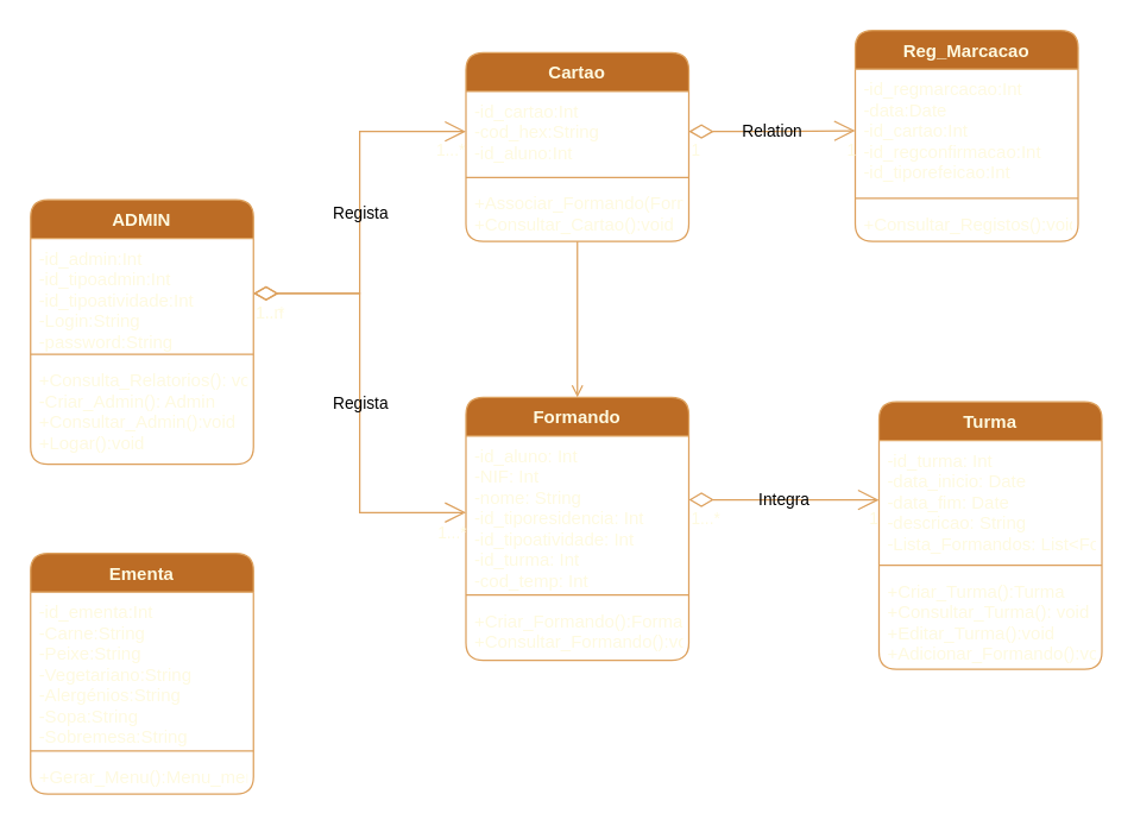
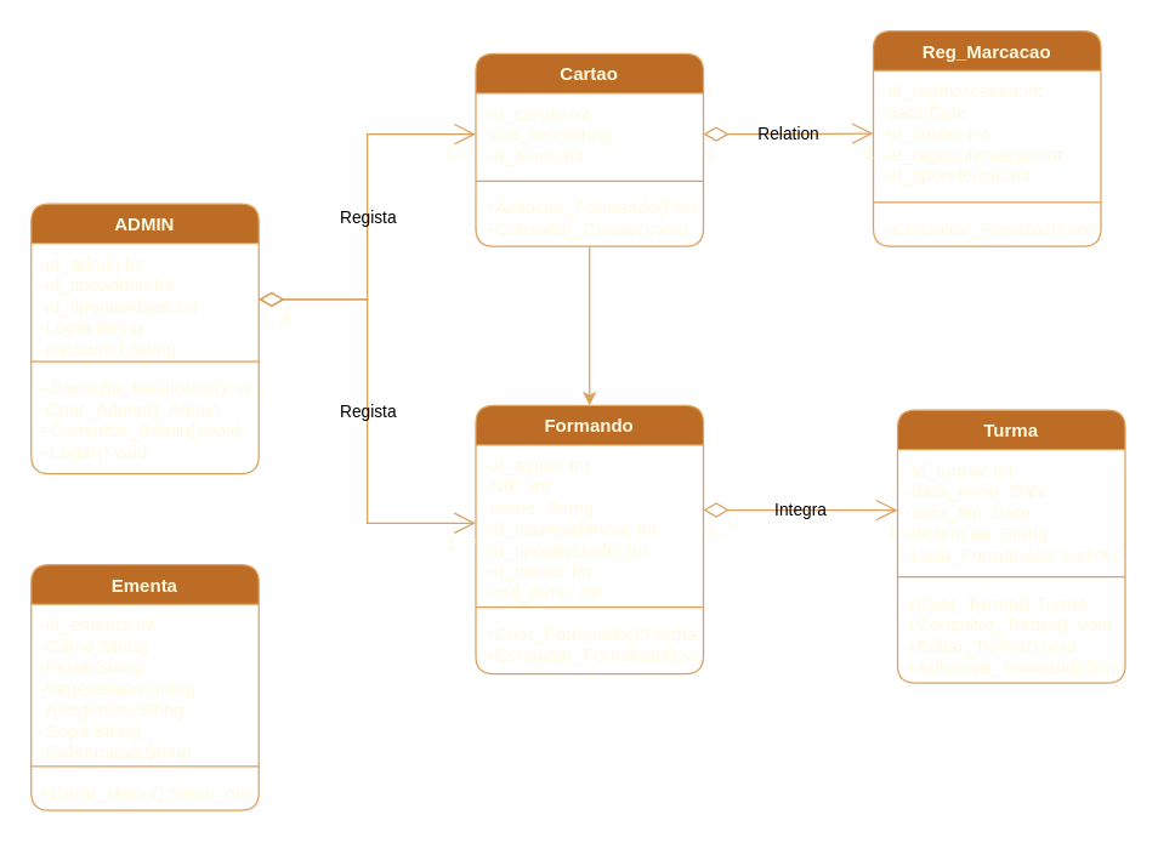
  <mxCell id="0" />
  <mxCell id="1" parent="0" />
  <mxCell id="2" value="Formando" style="swimlane;fontStyle=1;align=center;verticalAlign=top;childLayout=stackLayout;horizontal=1;startSize=26;horizontalStack=0;resizeParent=1;resizeParentMax=0;resizeLast=0;collapsible=1;marginBottom=0;rotation=0;labelBackgroundColor=none;fillColor=#BC6C25;strokeColor=#DDA15E;fontColor=#FEFAE0;rounded=1;" parent="1" vertex="1"><mxGeometry x="313" y="267" width="150" height="177" as="geometry" /></mxCell>
  <mxCell id="3" value="-id_aluno: Int&#10;-NIF: Int&#10;-nome: String&#10;-id_tiporesidencia: Int&#10;-id_tipoatividade: Int&#10;-id_turma: Int&#10;-cod_temp: Int&#10;" style="text;strokeColor=none;fillColor=none;align=left;verticalAlign=top;spacingLeft=4;spacingRight=4;overflow=hidden;rotatable=0;points=[[0,0.5],[1,0.5]];portConstraint=eastwest;labelBackgroundColor=none;fontColor=#FEFAE0;rounded=1;" parent="2" vertex="1"><mxGeometry y="26" width="150" height="103" as="geometry" /></mxCell>
  <mxCell id="4" value="" style="line;strokeWidth=1;fillColor=none;align=left;verticalAlign=middle;spacingTop=-1;spacingLeft=3;spacingRight=3;rotatable=0;labelPosition=right;points=[];portConstraint=eastwest;strokeColor=#DDA15E;labelBackgroundColor=none;fontColor=#FEFAE0;rounded=1;" parent="2" vertex="1"><mxGeometry y="129" width="150" height="8" as="geometry" /></mxCell>
  <mxCell id="5" value="+Criar_Formando():Formando&#10;+Consultar_Formando():void&#10;" style="text;strokeColor=none;fillColor=none;align=left;verticalAlign=top;spacingLeft=4;spacingRight=4;overflow=hidden;rotatable=0;points=[[0,0.5],[1,0.5]];portConstraint=eastwest;labelBackgroundColor=none;fontColor=#FEFAE0;rounded=1;" parent="2" vertex="1"><mxGeometry y="137" width="150" height="40" as="geometry" /></mxCell>
  <mxCell id="6" value="ADMIN" style="swimlane;fontStyle=1;align=center;verticalAlign=top;childLayout=stackLayout;horizontal=1;startSize=26;horizontalStack=0;resizeParent=1;resizeParentMax=0;resizeLast=0;collapsible=1;marginBottom=0;rotation=0;fillColor=#BC6C25;fontColor=#FEFAE0;strokeColor=#DDA15E;labelBackgroundColor=none;rounded=1;" parent="1" vertex="1"><mxGeometry x="20" y="134" width="150" height="178" as="geometry" /></mxCell>
  <mxCell id="7" value="-id_admin:Int&#10;-id_tipoadmin:Int&#10;-id_tipoatividade:Int&#10;-Login:String&#10;-password:String" style="text;strokeColor=none;fillColor=none;align=left;verticalAlign=top;spacingLeft=4;spacingRight=4;overflow=hidden;rotatable=0;points=[[0,0.5],[1,0.5]];portConstraint=eastwest;labelBackgroundColor=none;fontColor=#FEFAE0;rounded=1;" parent="6" vertex="1"><mxGeometry y="26" width="150" height="74" as="geometry" /></mxCell>
  <mxCell id="8" value="" style="line;strokeWidth=1;fillColor=none;align=left;verticalAlign=middle;spacingTop=-1;spacingLeft=3;spacingRight=3;rotatable=0;labelPosition=right;points=[];portConstraint=eastwest;strokeColor=#DDA15E;labelBackgroundColor=none;fontColor=#FEFAE0;rounded=1;" parent="6" vertex="1"><mxGeometry y="100" width="150" height="8" as="geometry" /></mxCell>
  <mxCell id="9" value="+Consulta_Relatorios(): void&#10;-Criar_Admin(): Admin&#10;+Consultar_Admin():void&#10;+Logar():void" style="text;strokeColor=none;fillColor=none;align=left;verticalAlign=top;spacingLeft=4;spacingRight=4;overflow=hidden;rotatable=0;points=[[0,0.5],[1,0.5]];portConstraint=eastwest;labelBackgroundColor=none;fontColor=#FEFAE0;rounded=1;" parent="6" vertex="1"><mxGeometry y="108" width="150" height="70" as="geometry" /></mxCell>
  <mxCell id="10" value="Ementa" style="swimlane;fontStyle=1;align=center;verticalAlign=top;childLayout=stackLayout;horizontal=1;startSize=26;horizontalStack=0;resizeParent=1;resizeParentMax=0;resizeLast=0;collapsible=1;marginBottom=0;rotation=0;glass=0;rounded=1;shadow=0;labelBackgroundColor=none;fillColor=#BC6C25;strokeColor=#DDA15E;fontColor=#FEFAE0;" parent="1" vertex="1"><mxGeometry x="20" y="372" width="150" height="162" as="geometry" /></mxCell>
  <mxCell id="11" value="-id_ementa:Int&#10;-Carne:String&#10;-Peixe:String&#10;-Vegetariano:String&#10;-Alergénios:String&#10;-Sopa:String&#10;-Sobremesa:String" style="text;strokeColor=none;fillColor=none;align=left;verticalAlign=top;spacingLeft=4;spacingRight=4;overflow=hidden;rotatable=0;points=[[0,0.5],[1,0.5]];portConstraint=eastwest;labelBackgroundColor=none;fontColor=#FEFAE0;rounded=1;" parent="10" vertex="1"><mxGeometry y="26" width="150" height="103" as="geometry" /></mxCell>
  <mxCell id="12" value="" style="line;strokeWidth=1;fillColor=none;align=left;verticalAlign=middle;spacingTop=-1;spacingLeft=3;spacingRight=3;rotatable=0;labelPosition=right;points=[];portConstraint=eastwest;strokeColor=#DDA15E;labelBackgroundColor=none;fontColor=#FEFAE0;rounded=1;" parent="10" vertex="1"><mxGeometry y="129" width="150" height="8" as="geometry" /></mxCell>
  <mxCell id="13" value="+Gerar_Menu():Menu_mensal" style="text;strokeColor=none;fillColor=none;align=left;verticalAlign=top;spacingLeft=4;spacingRight=4;overflow=hidden;rotatable=0;points=[[0,0.5],[1,0.5]];portConstraint=eastwest;labelBackgroundColor=none;fontColor=#FEFAE0;rounded=1;" parent="10" vertex="1"><mxGeometry y="137" width="150" height="25" as="geometry" /></mxCell>
  <mxCell id="14" value="Turma" style="swimlane;fontStyle=1;align=center;verticalAlign=top;childLayout=stackLayout;horizontal=1;startSize=26;horizontalStack=0;resizeParent=1;resizeParentMax=0;resizeLast=0;collapsible=1;marginBottom=0;rotation=0;labelBackgroundColor=none;fillColor=#BC6C25;strokeColor=#DDA15E;fontColor=#FEFAE0;rounded=1;" parent="1" vertex="1"><mxGeometry x="591" y="270" width="150" height="180" as="geometry" /></mxCell>
  <mxCell id="15" value="-id_turma: Int&#10;-data_inicio: Date&#10;-data_fim: Date&#10;-descricao: String&#10;-Lista_Formandos: List&lt;Formando&gt;" style="text;strokeColor=none;fillColor=none;align=left;verticalAlign=top;spacingLeft=4;spacingRight=4;overflow=hidden;rotatable=0;points=[[0,0.5],[1,0.5]];portConstraint=eastwest;labelBackgroundColor=none;fontColor=#FEFAE0;rounded=1;" parent="14" vertex="1"><mxGeometry y="26" width="150" height="80" as="geometry" /></mxCell>
  <mxCell id="16" value="" style="line;strokeWidth=1;fillColor=none;align=left;verticalAlign=middle;spacingTop=-1;spacingLeft=3;spacingRight=3;rotatable=0;labelPosition=right;points=[];portConstraint=eastwest;strokeColor=#DDA15E;labelBackgroundColor=none;fontColor=#FEFAE0;rounded=1;" parent="14" vertex="1"><mxGeometry y="106" width="150" height="8" as="geometry" /></mxCell>
  <mxCell id="17" value="+Criar_Turma():Turma&#10;+Consultar_Turma(): void&#10;+Editar_Turma():void&#10;+Adicionar_Formando():void" style="text;strokeColor=none;fillColor=none;align=left;verticalAlign=top;spacingLeft=4;spacingRight=4;overflow=hidden;rotatable=0;points=[[0,0.5],[1,0.5]];portConstraint=eastwest;labelBackgroundColor=none;fontColor=#FEFAE0;rounded=1;" parent="14" vertex="1"><mxGeometry y="114" width="150" height="66" as="geometry" /></mxCell>
- <mxCell id="18" style="edgeStyle=orthogonalEdgeStyle;rounded=0;orthogonalLoop=1;jettySize=auto;html=1;labelBackgroundColor=none;strokeColor=#DDA15E;fontColor=default;endArrow=open;" edge="1" parent="1" source="19" target="2"><mxGeometry relative="1" as="geometry" /></mxCell>
+ <mxCell id="18" style="edgeStyle=orthogonalEdgeStyle;rounded=0;orthogonalLoop=1;jettySize=auto;html=1;labelBackgroundColor=none;strokeColor=#DDA15E;fontColor=default;" edge="1" parent="1" source="19" target="2"><mxGeometry relative="1" as="geometry" /></mxCell>
  <mxCell id="19" value="Cartao" style="swimlane;fontStyle=1;align=center;verticalAlign=top;childLayout=stackLayout;horizontal=1;startSize=26;horizontalStack=0;resizeParent=1;resizeParentMax=0;resizeLast=0;collapsible=1;marginBottom=0;rotation=0;labelBackgroundColor=none;fillColor=#BC6C25;strokeColor=#DDA15E;fontColor=#FEFAE0;rounded=1;" parent="1" vertex="1"><mxGeometry x="313" y="35" width="150" height="127" as="geometry" /></mxCell>
  <mxCell id="20" value="-id_cartao:Int&#10;-cod_hex:String&#10;-id_aluno:Int" style="text;strokeColor=none;fillColor=none;align=left;verticalAlign=top;spacingLeft=4;spacingRight=4;overflow=hidden;rotatable=0;points=[[0,0.5],[1,0.5]];portConstraint=eastwest;labelBackgroundColor=none;fontColor=#FEFAE0;rounded=1;" parent="19" vertex="1"><mxGeometry y="26" width="150" height="54" as="geometry" /></mxCell>
  <mxCell id="21" value="" style="line;strokeWidth=1;fillColor=none;align=left;verticalAlign=middle;spacingTop=-1;spacingLeft=3;spacingRight=3;rotatable=0;labelPosition=right;points=[];portConstraint=eastwest;strokeColor=#DDA15E;labelBackgroundColor=none;fontColor=#FEFAE0;rounded=1;" parent="19" vertex="1"><mxGeometry y="80" width="150" height="8" as="geometry" /></mxCell>
  <mxCell id="22" value="+Associar_Formando(Formando):void&#10;+Consultar_Cartao():void" style="text;strokeColor=none;fillColor=none;align=left;verticalAlign=top;spacingLeft=4;spacingRight=4;overflow=hidden;rotatable=0;points=[[0,0.5],[1,0.5]];portConstraint=eastwest;labelBackgroundColor=none;fontColor=#FEFAE0;rounded=1;" parent="19" vertex="1"><mxGeometry y="88" width="150" height="39" as="geometry" /></mxCell>
  <mxCell id="23" value="Reg_Marcacao" style="swimlane;fontStyle=1;align=center;verticalAlign=top;childLayout=stackLayout;horizontal=1;startSize=26;horizontalStack=0;resizeParent=1;resizeParentMax=0;resizeLast=0;collapsible=1;marginBottom=0;rotation=0;labelBackgroundColor=none;fillColor=#BC6C25;strokeColor=#DDA15E;fontColor=#FEFAE0;rounded=1;" parent="1" vertex="1"><mxGeometry x="575" y="20" width="150" height="142" as="geometry" /></mxCell>
  <mxCell id="24" value="-id_regmarcacao:Int&#10;-data:Date&#10;-id_cartao:Int&#10;-id_regconfirmacao:Int&#10;-id_tiporefeicao:Int" style="text;strokeColor=none;fillColor=none;align=left;verticalAlign=top;spacingLeft=4;spacingRight=4;overflow=hidden;rotatable=0;points=[[0,0.5],[1,0.5]];portConstraint=eastwest;labelBackgroundColor=none;fontColor=#FEFAE0;rounded=1;" parent="23" vertex="1"><mxGeometry y="26" width="150" height="83" as="geometry" /></mxCell>
  <mxCell id="25" value="" style="line;strokeWidth=1;fillColor=none;align=left;verticalAlign=middle;spacingTop=-1;spacingLeft=3;spacingRight=3;rotatable=0;labelPosition=right;points=[];portConstraint=eastwest;strokeColor=#DDA15E;labelBackgroundColor=none;fontColor=#FEFAE0;rounded=1;" parent="23" vertex="1"><mxGeometry y="109" width="150" height="8" as="geometry" /></mxCell>
  <mxCell id="26" value="+Consultar_Registos():void" style="text;strokeColor=none;fillColor=none;align=left;verticalAlign=top;spacingLeft=4;spacingRight=4;overflow=hidden;rotatable=0;points=[[0,0.5],[1,0.5]];portConstraint=eastwest;labelBackgroundColor=none;fontColor=#FEFAE0;rounded=1;" parent="23" vertex="1"><mxGeometry y="117" width="150" height="25" as="geometry" /></mxCell>
  <mxCell id="27" value="Integra" style="endArrow=open;html=1;endSize=12;startArrow=diamondThin;startSize=14;startFill=0;edgeStyle=orthogonalEdgeStyle;rounded=0;exitX=1;exitY=0.417;exitDx=0;exitDy=0;exitPerimeter=0;entryX=0;entryY=0.5;entryDx=0;entryDy=0;labelBackgroundColor=none;strokeColor=#DDA15E;fontColor=default;" edge="1" parent="1" source="3" target="15"><mxGeometry relative="1" as="geometry"><mxPoint x="446" y="336" as="sourcePoint" /><mxPoint x="606" y="336" as="targetPoint" /></mxGeometry></mxCell>
  <mxCell id="28" value="1...*" style="edgeLabel;resizable=0;html=1;align=left;verticalAlign=top;labelBackgroundColor=none;fontColor=#FEFAE0;" connectable="0" vertex="1" parent="27"><mxGeometry x="-1" relative="1" as="geometry" /></mxCell>
  <mxCell id="29" value="1" style="edgeLabel;resizable=0;html=1;align=right;verticalAlign=top;labelBackgroundColor=none;fontColor=#FEFAE0;" connectable="0" vertex="1" parent="27"><mxGeometry x="1" relative="1" as="geometry" /></mxCell>
  <mxCell id="30" value="Regista" style="endArrow=open;html=1;endSize=12;startArrow=diamondThin;startSize=14;startFill=0;edgeStyle=orthogonalEdgeStyle;rounded=0;labelBackgroundColor=none;strokeColor=#DDA15E;fontColor=default;" edge="1" parent="1" source="7" target="20"><mxGeometry relative="1" as="geometry"><mxPoint x="194" y="240.941" as="sourcePoint" /><mxPoint x="322" y="240.99" as="targetPoint" /></mxGeometry></mxCell>
  <mxCell id="31" value="1..n" style="edgeLabel;resizable=0;html=1;align=left;verticalAlign=top;labelBackgroundColor=none;fontColor=#FEFAE0;" connectable="0" vertex="1" parent="30"><mxGeometry x="-1" relative="1" as="geometry" /></mxCell>
  <mxCell id="32" value="1...*" style="edgeLabel;resizable=0;html=1;align=right;verticalAlign=top;labelBackgroundColor=none;fontColor=#FEFAE0;" connectable="0" vertex="1" parent="30"><mxGeometry x="1" relative="1" as="geometry" /></mxCell>
  <mxCell id="33" value="Regista" style="endArrow=open;html=1;endSize=12;startArrow=diamondThin;startSize=14;startFill=0;edgeStyle=orthogonalEdgeStyle;rounded=0;labelBackgroundColor=none;strokeColor=#DDA15E;fontColor=default;" edge="1" parent="1" source="7" target="3"><mxGeometry relative="1" as="geometry"><mxPoint x="180" y="207" as="sourcePoint" /><mxPoint x="323" y="98.059" as="targetPoint" /></mxGeometry></mxCell>
  <mxCell id="34" value="1...*" style="edgeLabel;resizable=0;html=1;align=left;verticalAlign=top;labelBackgroundColor=none;fontColor=#FEFAE0;" connectable="0" vertex="1" parent="33"><mxGeometry x="-1" relative="1" as="geometry" /></mxCell>
  <mxCell id="35" value="1...*" style="edgeLabel;resizable=0;html=1;align=right;verticalAlign=top;labelBackgroundColor=none;fontColor=#FEFAE0;" connectable="0" vertex="1" parent="33"><mxGeometry x="1" relative="1" as="geometry" /></mxCell>
  <mxCell id="36" value="Relation" style="endArrow=open;html=1;endSize=12;startArrow=diamondThin;startSize=14;startFill=0;edgeStyle=orthogonalEdgeStyle;rounded=0;labelBackgroundColor=none;strokeColor=#DDA15E;fontColor=default;" edge="1" parent="1" source="20" target="24"><mxGeometry relative="1" as="geometry"><mxPoint x="465" y="220" as="sourcePoint" /><mxPoint x="625" y="220" as="targetPoint" /></mxGeometry></mxCell>
  <mxCell id="37" value="1" style="edgeLabel;resizable=0;html=1;align=left;verticalAlign=top;labelBackgroundColor=none;fontColor=#FEFAE0;" connectable="0" vertex="1" parent="36"><mxGeometry x="-1" relative="1" as="geometry" /></mxCell>
  <mxCell id="38" value="1" style="edgeLabel;resizable=0;html=1;align=right;verticalAlign=top;labelBackgroundColor=none;fontColor=#FEFAE0;" connectable="0" vertex="1" parent="36"><mxGeometry x="1" relative="1" as="geometry" /></mxCell>
